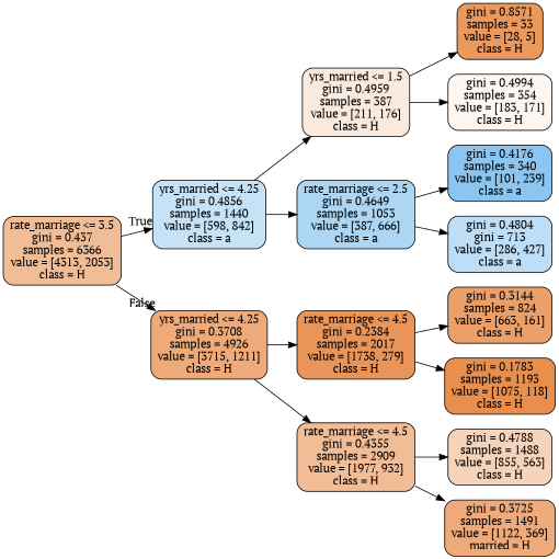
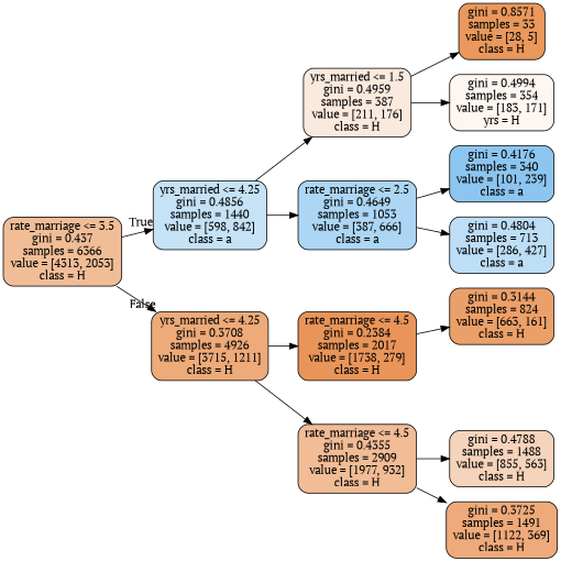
  digraph {
    fontname="PT Serif"
    rankdir=LR
    node [color=black fontname="PT Serif" shape=box style="filled, rounded"]
    edge [fontname="PT Serif"]
    n1 [fillcolor="#e5813986" label="rate_marriage <= 3.5\ngini = 0.437\nsamples = 6366\nvalue = [4313, 2053]\nclass = H"]
    n2 [fillcolor="#399de54a" label="yrs_married <= 4.25\ngini = 0.4856\nsamples = 1440\nvalue = [598, 842]\nclass = a"]
    n3 [fillcolor="#e58139ac" label="yrs_married <= 4.25\ngini = 0.3708\nsamples = 4926\nvalue = [3715, 1211]\nclass = H"]
    n4 [fillcolor="#e581392a" label="yrs_married <= 1.5\ngini = 0.4959\nsamples = 387\nvalue = [211, 176]\nclass = H"]
    n5 [fillcolor="#399de56b" label="rate_marriage <= 2.5\ngini = 0.4649\nsamples = 1053\nvalue = [387, 666]\nclass = a"]
    n6 [fillcolor="#e58139d6" label="rate_marriage <= 4.5\ngini = 0.2384\nsamples = 2017\nvalue = [1738, 279]\nclass = H"]
    n7 [fillcolor="#e5813987" label="rate_marriage <= 4.5\ngini = 0.4355\nsamples = 2909\nvalue = [1977, 932]\nclass = H"]
    n8 [fillcolor="#e58139d1" label="gini = 0.8571\nsamples = 33\nvalue = [28, 5]\nclass = H"]
-   n9 [fillcolor="#e5813911" label="gini = 0.4994\nsamples = 354\nvalue = [183, 171]\nclass = H"]
+   n9 [fillcolor="#e5813911" label="gini = 0.4994\nsamples = 354\nvalue = [183, 171]\nyrs = H"]
    n10 [fillcolor="#399de593" label="gini = 0.4176\nsamples = 340\nvalue = [101, 239]\nclass = a"]
-   n11 [fillcolor="#399de554" label="gini = 0.4804\ngini = 713\nvalue = [286, 427]\nclass = a"]
+   n11 [fillcolor="#399de554" label="gini = 0.4804\nsamples = 713\nvalue = [286, 427]\nclass = a"]
    n12 [fillcolor="#e58139c1" label="gini = 0.3144\nsamples = 824\nvalue = [663, 161]\nclass = H"]
-   n13 [fillcolor="#e58139e3" label="gini = 0.1783\nsamples = 1193\nvalue = [1075, 118]\nclass = H"]
    n14 [fillcolor="#e5813957" label="gini = 0.4788\nsamples = 1488\nvalue = [855, 563]\nclass = H"]
-   n15 [fillcolor="#e58139ab" label="gini = 0.3725\nsamples = 1491\nvalue = [1122, 369]\nmarried = H"]
+   n15 [fillcolor="#e58139ab" label="gini = 0.3725\nsamples = 1491\nvalue = [1122, 369]\nclass = H"]
    n1 -> n2 [headlabel=True labelangle=45 labeldistance=2.5]
    n1 -> n3 [headlabel=False labelangle=-45 labeldistance=2.5]
    n2 -> n4
    n2 -> n5
    n3 -> n6
    n3 -> n7
    n4 -> n8
    n4 -> n9
    n5 -> n10
    n5 -> n11
    n6 -> n12
-   n6 -> n13
    n7 -> n14
    n7 -> n15
  }
